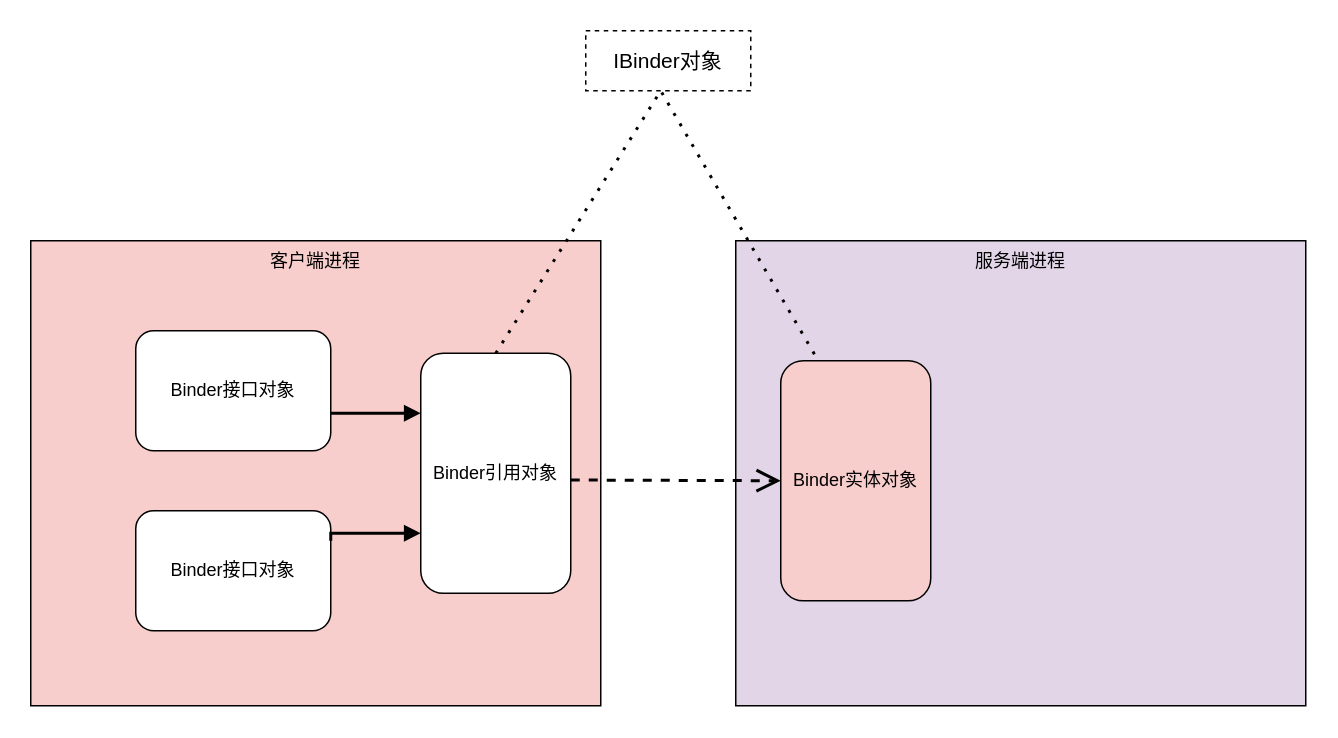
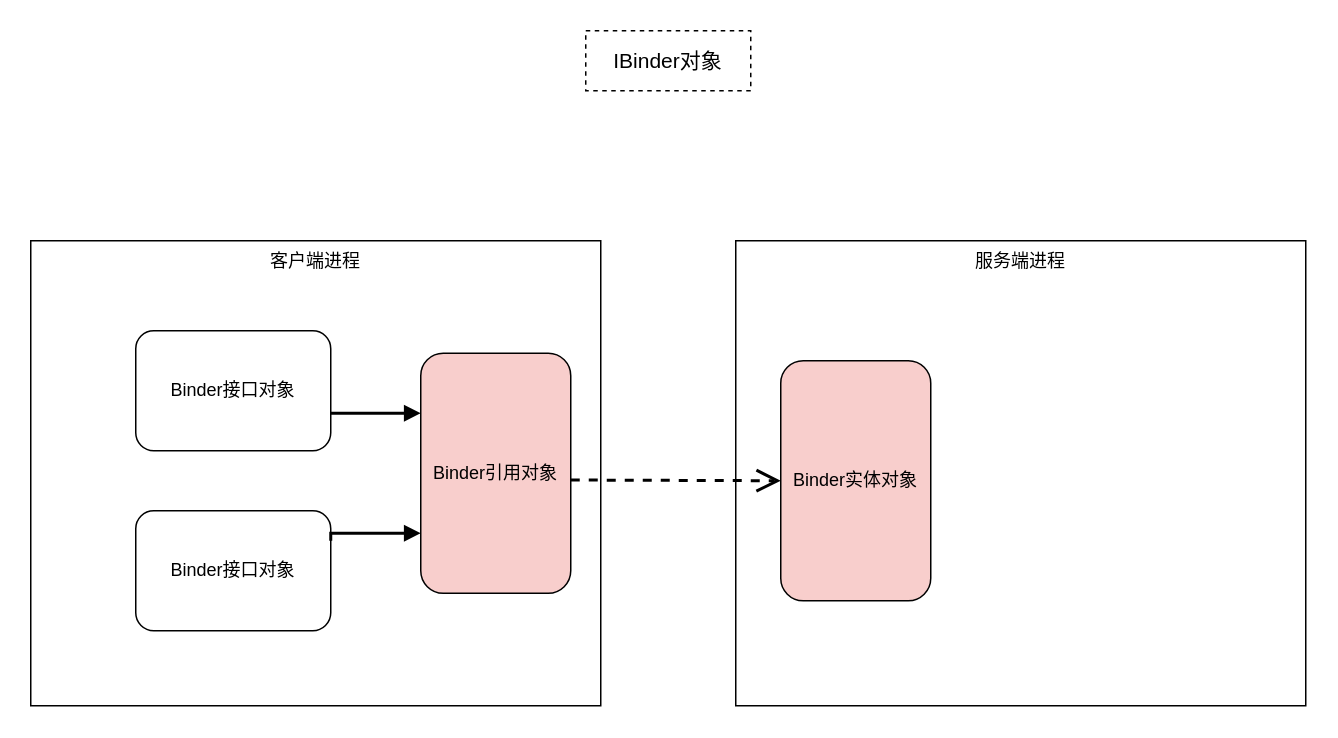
  <mxCell id="0" />
  <mxCell id="1" parent="0" />
- <mxCell id="2" value="客户端进程" style="rounded=0;whiteSpace=wrap;html=1;horizontal=1;verticalAlign=top;fillColor=#f8cecc;" vertex="1" parent="1"><mxGeometry x="20" y="160" width="380" height="310" as="geometry" /></mxCell>
- <mxCell id="3" value="服务端进程" style="rounded=0;whiteSpace=wrap;html=1;horizontal=1;verticalAlign=top;fillColor=#e1d5e7;" vertex="1" parent="1"><mxGeometry x="490" y="160" width="380" height="310" as="geometry" /></mxCell>
- <mxCell id="4" value="Binder引用对象" style="rounded=1;whiteSpace=wrap;html=1;" vertex="1" parent="1"><mxGeometry x="280" y="235" width="100" height="160" as="geometry" /></mxCell>
+ <mxCell id="2" value="客户端进程" style="rounded=0;whiteSpace=wrap;html=1;horizontal=1;verticalAlign=top;" vertex="1" parent="1"><mxGeometry x="20" y="160" width="380" height="310" as="geometry" /></mxCell>
+ <mxCell id="3" value="服务端进程" style="rounded=0;whiteSpace=wrap;html=1;horizontal=1;verticalAlign=top;" vertex="1" parent="1"><mxGeometry x="490" y="160" width="380" height="310" as="geometry" /></mxCell>
+ <mxCell id="4" value="Binder引用对象" style="rounded=1;whiteSpace=wrap;html=1;fillColor=#f8cecc;" vertex="1" parent="1"><mxGeometry x="280" y="235" width="100" height="160" as="geometry" /></mxCell>
  <mxCell id="5" value="Binder实体对象" style="rounded=1;whiteSpace=wrap;html=1;fillColor=#f8cecc;" vertex="1" parent="1"><mxGeometry x="520" y="240" width="100" height="160" as="geometry" /></mxCell>
  <mxCell id="6" value="" style="endArrow=open;endSize=12;dashed=1;html=1;rounded=0;fontStyle=1;spacingTop=2;fontSize=14;jumpSize=14;strokeWidth=2;" edge="1" parent="1"><mxGeometry width="160" relative="1" as="geometry"><mxPoint x="380" y="319.5" as="sourcePoint" /><mxPoint x="520" y="320" as="targetPoint" /></mxGeometry></mxCell>
  <mxCell id="7" value="Binder接口对象" style="rounded=1;whiteSpace=wrap;html=1;" vertex="1" parent="1"><mxGeometry x="90" y="220" width="130" height="80" as="geometry" /></mxCell>
  <mxCell id="8" value="Binder接口对象" style="rounded=1;whiteSpace=wrap;html=1;" vertex="1" parent="1"><mxGeometry x="90" y="340" width="130" height="80" as="geometry" /></mxCell>
  <mxCell id="9" value="" style="endArrow=block;endFill=1;html=1;edgeStyle=orthogonalEdgeStyle;align=left;verticalAlign=top;rounded=0;strokeWidth=2;fontSize=14;jumpSize=14;entryX=0;entryY=0.25;entryDx=0;entryDy=0;" edge="1" parent="1" target="4"><mxGeometry x="-1" relative="1" as="geometry"><mxPoint x="220" y="275" as="sourcePoint" /><mxPoint x="280" y="260" as="targetPoint" /><Array as="points"><mxPoint x="220" y="275" /></Array></mxGeometry></mxCell>
  <mxCell id="10" value="" style="endArrow=block;endFill=1;html=1;edgeStyle=orthogonalEdgeStyle;align=left;verticalAlign=top;rounded=0;strokeWidth=2;fontSize=14;jumpSize=14;entryX=0;entryY=0.75;entryDx=0;entryDy=0;exitX=1;exitY=0.25;exitDx=0;exitDy=0;" edge="1" parent="1" source="8" target="4"><mxGeometry x="-1" relative="1" as="geometry"><mxPoint x="230" y="285" as="sourcePoint" /><mxPoint x="290" y="285" as="targetPoint" /><Array as="points"><mxPoint x="220" y="355" /></Array></mxGeometry></mxCell>
- <mxCell id="11" value="" style="endArrow=none;dashed=1;html=1;dashPattern=1 3;strokeWidth=2;rounded=0;fontSize=14;jumpSize=14;exitX=0.5;exitY=0;exitDx=0;exitDy=0;entryX=0.25;entryY=0;entryDx=0;entryDy=0;" edge="1" parent="1" source="4" target="5"><mxGeometry width="50" height="50" relative="1" as="geometry"><mxPoint x="510" y="490" as="sourcePoint" /><mxPoint x="560" y="440" as="targetPoint" /><Array as="points"><mxPoint x="440" y="60" /></Array></mxGeometry></mxCell>
  <mxCell id="12" value="IBinder对象" style="rounded=0;whiteSpace=wrap;html=1;fontSize=14;dashed=1;" vertex="1" parent="1"><mxGeometry x="390" y="20" width="110" height="40" as="geometry" /></mxCell>
